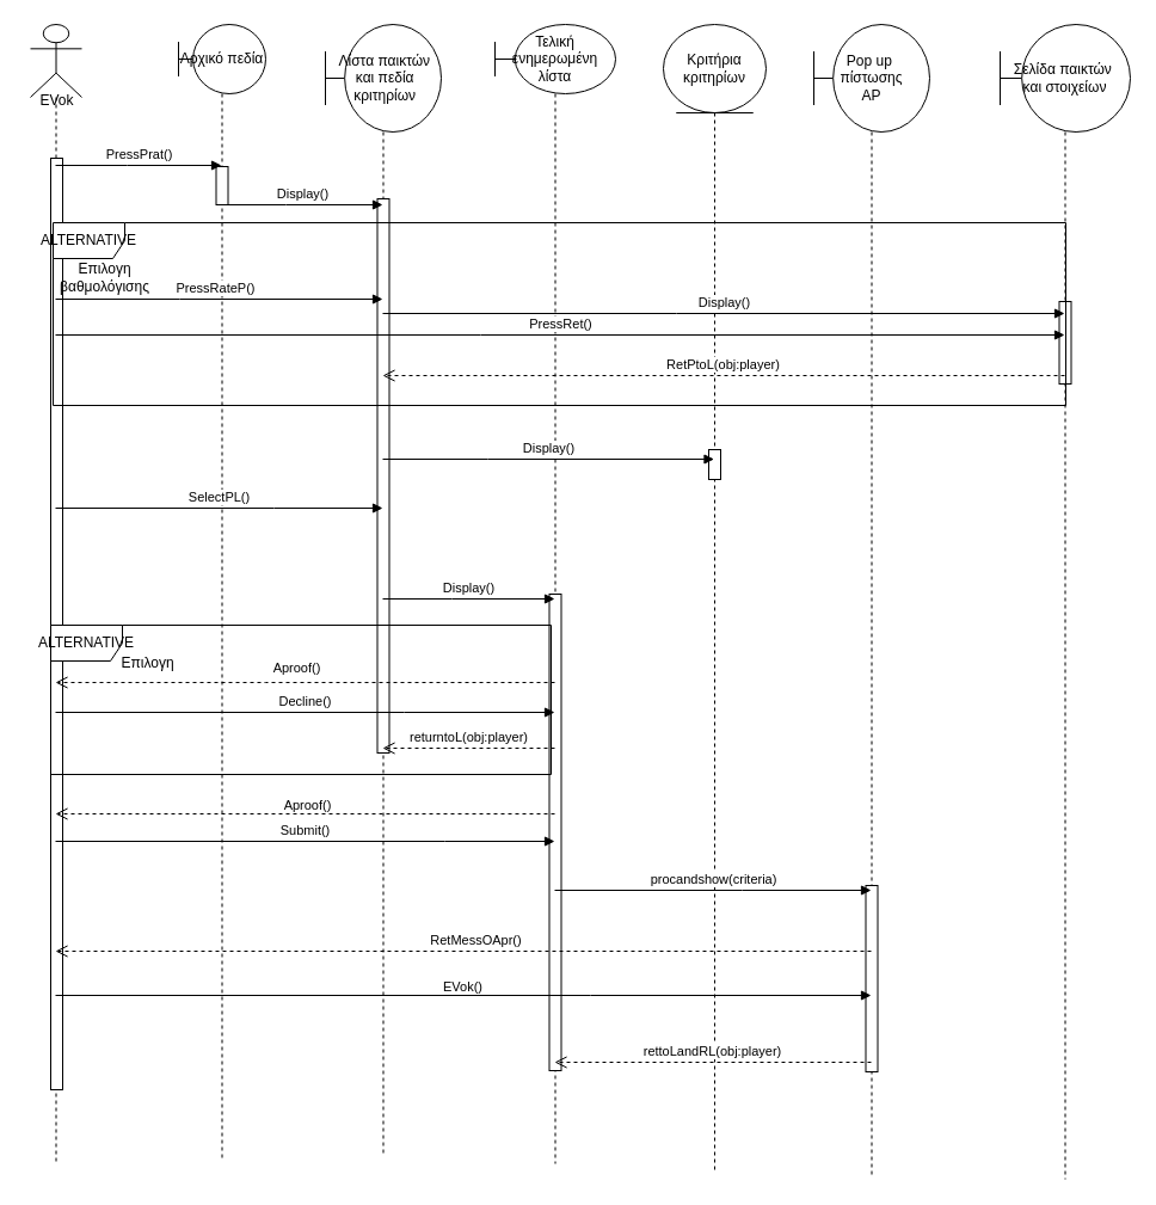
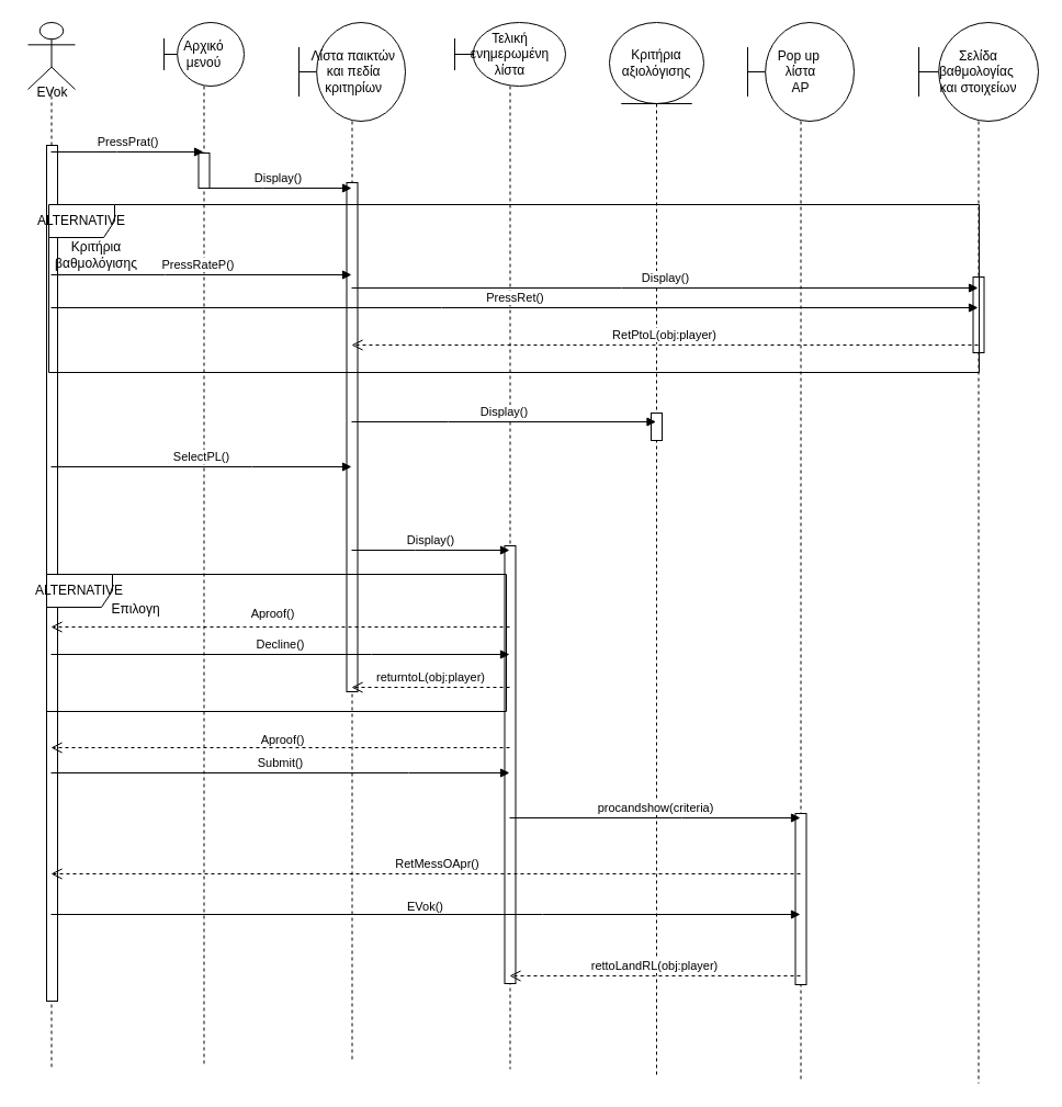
  <mxCell id="0" />
  <mxCell id="1" parent="0" />
  <mxCell id="2" value="" style="shape=umlLifeline;perimeter=lifelinePerimeter;whiteSpace=wrap;html=1;container=1;dropTarget=0;collapsible=0;recursiveResize=0;outlineConnect=0;portConstraint=eastwest;newEdgeStyle={&quot;edgeStyle&quot;:&quot;elbowEdgeStyle&quot;,&quot;elbow&quot;:&quot;vertical&quot;,&quot;curved&quot;:0,&quot;rounded&quot;:0};participant=umlActor;size=61;" vertex="1" parent="1"><mxGeometry x="25" y="20" width="43" height="954" as="geometry" /></mxCell>
  <mxCell id="3" value="" style="html=1;points=[];perimeter=orthogonalPerimeter;outlineConnect=0;targetShapes=umlLifeline;portConstraint=eastwest;newEdgeStyle={&quot;edgeStyle&quot;:&quot;elbowEdgeStyle&quot;,&quot;elbow&quot;:&quot;vertical&quot;,&quot;curved&quot;:0,&quot;rounded&quot;:0};" vertex="1" parent="2"><mxGeometry x="17" y="112" width="10" height="780" as="geometry" /></mxCell>
- <mxCell id="4" value="Αρχικό πεδία" style="shape=umlLifeline;perimeter=lifelinePerimeter;whiteSpace=wrap;html=1;container=1;dropTarget=0;collapsible=0;recursiveResize=0;outlineConnect=0;portConstraint=eastwest;newEdgeStyle={&quot;edgeStyle&quot;:&quot;elbowEdgeStyle&quot;,&quot;elbow&quot;:&quot;vertical&quot;,&quot;curved&quot;:0,&quot;rounded&quot;:0};participant=umlBoundary;size=58;" vertex="1" parent="1"><mxGeometry x="149" y="20" width="73" height="951" as="geometry" /></mxCell>
+ <mxCell id="4" value="Αρχικό μενού" style="shape=umlLifeline;perimeter=lifelinePerimeter;whiteSpace=wrap;html=1;container=1;dropTarget=0;collapsible=0;recursiveResize=0;outlineConnect=0;portConstraint=eastwest;newEdgeStyle={&quot;edgeStyle&quot;:&quot;elbowEdgeStyle&quot;,&quot;elbow&quot;:&quot;vertical&quot;,&quot;curved&quot;:0,&quot;rounded&quot;:0};participant=umlBoundary;size=58;" vertex="1" parent="1"><mxGeometry x="149" y="20" width="73" height="951" as="geometry" /></mxCell>
  <mxCell id="5" value="" style="html=1;points=[];perimeter=orthogonalPerimeter;outlineConnect=0;targetShapes=umlLifeline;portConstraint=eastwest;newEdgeStyle={&quot;edgeStyle&quot;:&quot;elbowEdgeStyle&quot;,&quot;elbow&quot;:&quot;vertical&quot;,&quot;curved&quot;:0,&quot;rounded&quot;:0};" vertex="1" parent="4"><mxGeometry x="31.5" y="119" width="10" height="32" as="geometry" /></mxCell>
  <mxCell id="6" value="&lt;span style=&quot;white-space: pre;&quot;&gt; &lt;/span&gt;Λίστα παικτών&lt;br&gt;&lt;span style=&quot;white-space: pre;&quot;&gt; &lt;/span&gt;και πεδία&lt;br&gt;&lt;span style=&quot;white-space: pre;&quot;&gt; &lt;/span&gt;κριτηρίων" style="shape=umlLifeline;perimeter=lifelinePerimeter;whiteSpace=wrap;html=1;container=1;dropTarget=0;collapsible=0;recursiveResize=0;outlineConnect=0;portConstraint=eastwest;newEdgeStyle={&quot;edgeStyle&quot;:&quot;elbowEdgeStyle&quot;,&quot;elbow&quot;:&quot;vertical&quot;,&quot;curved&quot;:0,&quot;rounded&quot;:0};participant=umlBoundary;size=90;" vertex="1" parent="1"><mxGeometry x="272" y="20" width="97" height="948" as="geometry" /></mxCell>
  <mxCell id="7" value="" style="html=1;points=[];perimeter=orthogonalPerimeter;outlineConnect=0;targetShapes=umlLifeline;portConstraint=eastwest;newEdgeStyle={&quot;edgeStyle&quot;:&quot;elbowEdgeStyle&quot;,&quot;elbow&quot;:&quot;vertical&quot;,&quot;curved&quot;:0,&quot;rounded&quot;:0};" vertex="1" parent="6"><mxGeometry x="43.5" y="146" width="10" height="464" as="geometry" /></mxCell>
  <mxCell id="8" value="Τελική ενημερωμένη λίστα" style="shape=umlLifeline;perimeter=lifelinePerimeter;whiteSpace=wrap;html=1;container=1;dropTarget=0;collapsible=0;recursiveResize=0;outlineConnect=0;portConstraint=eastwest;newEdgeStyle={&quot;edgeStyle&quot;:&quot;elbowEdgeStyle&quot;,&quot;elbow&quot;:&quot;vertical&quot;,&quot;curved&quot;:0,&quot;rounded&quot;:0};participant=umlBoundary;size=58;" vertex="1" parent="1"><mxGeometry x="414" y="20" width="101" height="954" as="geometry" /></mxCell>
  <mxCell id="9" value="" style="html=1;points=[];perimeter=orthogonalPerimeter;outlineConnect=0;targetShapes=umlLifeline;portConstraint=eastwest;newEdgeStyle={&quot;edgeStyle&quot;:&quot;elbowEdgeStyle&quot;,&quot;elbow&quot;:&quot;vertical&quot;,&quot;curved&quot;:0,&quot;rounded&quot;:0};" vertex="1" parent="8"><mxGeometry x="45.5" y="477" width="10" height="399" as="geometry" /></mxCell>
- <mxCell id="10" value="Κριτήρια&lt;br&gt;κριτηρίων" style="shape=umlLifeline;perimeter=lifelinePerimeter;whiteSpace=wrap;html=1;container=1;dropTarget=0;collapsible=0;recursiveResize=0;outlineConnect=0;portConstraint=eastwest;newEdgeStyle={&quot;edgeStyle&quot;:&quot;elbowEdgeStyle&quot;,&quot;elbow&quot;:&quot;vertical&quot;,&quot;curved&quot;:0,&quot;rounded&quot;:0};participant=umlEntity;size=74;" vertex="1" parent="1"><mxGeometry x="555" y="20" width="86" height="960" as="geometry" /></mxCell>
+ <mxCell id="10" value="Κριτήρια&lt;br&gt;αξιολόγισης" style="shape=umlLifeline;perimeter=lifelinePerimeter;whiteSpace=wrap;html=1;container=1;dropTarget=0;collapsible=0;recursiveResize=0;outlineConnect=0;portConstraint=eastwest;newEdgeStyle={&quot;edgeStyle&quot;:&quot;elbowEdgeStyle&quot;,&quot;elbow&quot;:&quot;vertical&quot;,&quot;curved&quot;:0,&quot;rounded&quot;:0};participant=umlEntity;size=74;" vertex="1" parent="1"><mxGeometry x="555" y="20" width="86" height="960" as="geometry" /></mxCell>
  <mxCell id="11" value="" style="html=1;points=[];perimeter=orthogonalPerimeter;outlineConnect=0;targetShapes=umlLifeline;portConstraint=eastwest;newEdgeStyle={&quot;edgeStyle&quot;:&quot;elbowEdgeStyle&quot;,&quot;elbow&quot;:&quot;vertical&quot;,&quot;curved&quot;:0,&quot;rounded&quot;:0};" vertex="1" parent="10"><mxGeometry x="38" y="356" width="10" height="25" as="geometry" /></mxCell>
- <mxCell id="12" value="Pop up&amp;nbsp;&lt;br&gt;πίστωσης&lt;br&gt;AP" style="shape=umlLifeline;perimeter=lifelinePerimeter;whiteSpace=wrap;html=1;container=1;dropTarget=0;collapsible=0;recursiveResize=0;outlineConnect=0;portConstraint=eastwest;newEdgeStyle={&quot;edgeStyle&quot;:&quot;elbowEdgeStyle&quot;,&quot;elbow&quot;:&quot;vertical&quot;,&quot;curved&quot;:0,&quot;rounded&quot;:0};participant=umlBoundary;size=90;" vertex="1" parent="1"><mxGeometry x="681" y="20" width="97" height="963" as="geometry" /></mxCell>
+ <mxCell id="12" value="Pop up&amp;nbsp;&lt;br&gt;λίστα&lt;br&gt;AP" style="shape=umlLifeline;perimeter=lifelinePerimeter;whiteSpace=wrap;html=1;container=1;dropTarget=0;collapsible=0;recursiveResize=0;outlineConnect=0;portConstraint=eastwest;newEdgeStyle={&quot;edgeStyle&quot;:&quot;elbowEdgeStyle&quot;,&quot;elbow&quot;:&quot;vertical&quot;,&quot;curved&quot;:0,&quot;rounded&quot;:0};participant=umlBoundary;size=90;" vertex="1" parent="1"><mxGeometry x="681" y="20" width="97" height="963" as="geometry" /></mxCell>
  <mxCell id="13" value="" style="html=1;points=[];perimeter=orthogonalPerimeter;outlineConnect=0;targetShapes=umlLifeline;portConstraint=eastwest;newEdgeStyle={&quot;edgeStyle&quot;:&quot;elbowEdgeStyle&quot;,&quot;elbow&quot;:&quot;vertical&quot;,&quot;curved&quot;:0,&quot;rounded&quot;:0};" vertex="1" parent="12"><mxGeometry x="43.5" y="721" width="10" height="156" as="geometry" /></mxCell>
- <mxCell id="14" value="Σελίδα παικτών&amp;nbsp;&lt;br&gt;και στοιχείων" style="shape=umlLifeline;perimeter=lifelinePerimeter;whiteSpace=wrap;html=1;container=1;dropTarget=0;collapsible=0;recursiveResize=0;outlineConnect=0;portConstraint=eastwest;newEdgeStyle={&quot;edgeStyle&quot;:&quot;elbowEdgeStyle&quot;,&quot;elbow&quot;:&quot;vertical&quot;,&quot;curved&quot;:0,&quot;rounded&quot;:0};participant=umlBoundary;size=90;" vertex="1" parent="1"><mxGeometry x="837" y="20" width="109" height="967" as="geometry" /></mxCell>
+ <mxCell id="14" value="Σελίδα βαθμολογίας&amp;nbsp;&lt;br&gt;και στοιχείων" style="shape=umlLifeline;perimeter=lifelinePerimeter;whiteSpace=wrap;html=1;container=1;dropTarget=0;collapsible=0;recursiveResize=0;outlineConnect=0;portConstraint=eastwest;newEdgeStyle={&quot;edgeStyle&quot;:&quot;elbowEdgeStyle&quot;,&quot;elbow&quot;:&quot;vertical&quot;,&quot;curved&quot;:0,&quot;rounded&quot;:0};participant=umlBoundary;size=90;" vertex="1" parent="1"><mxGeometry x="837" y="20" width="109" height="967" as="geometry" /></mxCell>
  <mxCell id="15" value="" style="html=1;points=[];perimeter=orthogonalPerimeter;outlineConnect=0;targetShapes=umlLifeline;portConstraint=eastwest;newEdgeStyle={&quot;edgeStyle&quot;:&quot;elbowEdgeStyle&quot;,&quot;elbow&quot;:&quot;vertical&quot;,&quot;curved&quot;:0,&quot;rounded&quot;:0};" vertex="1" parent="14"><mxGeometry x="49.5" y="232" width="10" height="69" as="geometry" /></mxCell>
  <mxCell id="16" value="PressPrat()" style="html=1;verticalAlign=bottom;endArrow=block;edgeStyle=elbowEdgeStyle;elbow=vertical;curved=0;rounded=0;" edge="1" parent="1" source="2" target="4"><mxGeometry width="80" relative="1" as="geometry"><mxPoint x="381" y="294" as="sourcePoint" /><mxPoint x="461" y="294" as="targetPoint" /><Array as="points"><mxPoint x="106" y="138" /></Array></mxGeometry></mxCell>
  <mxCell id="17" value="Display()" style="html=1;verticalAlign=bottom;endArrow=block;edgeStyle=elbowEdgeStyle;elbow=vertical;curved=0;rounded=0;" edge="1" parent="1" source="4" target="6"><mxGeometry width="80" relative="1" as="geometry"><mxPoint x="381" y="294" as="sourcePoint" /><mxPoint x="461" y="294" as="targetPoint" /><Array as="points"><mxPoint x="239" y="171" /></Array></mxGeometry></mxCell>
  <mxCell id="18" value="SelectPL()" style="html=1;verticalAlign=bottom;endArrow=block;edgeStyle=elbowEdgeStyle;elbow=vertical;curved=0;rounded=0;" edge="1" parent="1" source="2" target="6"><mxGeometry width="80" relative="1" as="geometry"><mxPoint x="381" y="294" as="sourcePoint" /><mxPoint x="461" y="294" as="targetPoint" /><Array as="points"><mxPoint x="229" y="425" /></Array></mxGeometry></mxCell>
  <mxCell id="19" value="Aproof()" style="html=1;verticalAlign=bottom;endArrow=open;dashed=1;endSize=8;edgeStyle=elbowEdgeStyle;elbow=vertical;curved=0;rounded=0;" edge="1" parent="1" source="8" target="2"><mxGeometry x="-0.01" y="2" relative="1" as="geometry"><mxPoint x="461" y="294" as="sourcePoint" /><mxPoint x="381" y="294" as="targetPoint" /><Array as="points"><mxPoint x="357" y="681" /><mxPoint x="245" y="380" /></Array><mxPoint as="offset" /></mxGeometry></mxCell>
  <mxCell id="20" value="Submit()" style="html=1;verticalAlign=bottom;endArrow=block;edgeStyle=elbowEdgeStyle;elbow=vertical;curved=0;rounded=0;" edge="1" parent="1" source="2" target="8"><mxGeometry width="80" relative="1" as="geometry"><mxPoint x="381" y="294" as="sourcePoint" /><mxPoint x="461" y="294" as="targetPoint" /><Array as="points"><mxPoint x="372" y="704" /></Array></mxGeometry></mxCell>
  <mxCell id="21" value="procandshow(criteria)" style="html=1;verticalAlign=bottom;endArrow=block;edgeStyle=elbowEdgeStyle;elbow=vertical;curved=0;rounded=0;" edge="1" parent="1" source="8" target="12"><mxGeometry x="0.004" width="80" relative="1" as="geometry"><mxPoint x="381" y="294" as="sourcePoint" /><mxPoint x="461" y="294" as="targetPoint" /><Array as="points"><mxPoint x="621" y="745" /></Array><mxPoint as="offset" /></mxGeometry></mxCell>
  <mxCell id="22" value="RetMessOApr()" style="html=1;verticalAlign=bottom;endArrow=open;dashed=1;endSize=8;edgeStyle=elbowEdgeStyle;elbow=vertical;curved=0;rounded=0;" edge="1" parent="1" source="12" target="2"><mxGeometry x="-0.031" relative="1" as="geometry"><mxPoint x="461" y="294" as="sourcePoint" /><mxPoint x="381" y="294" as="targetPoint" /><Array as="points"><mxPoint x="547" y="796" /></Array><mxPoint as="offset" /></mxGeometry></mxCell>
  <mxCell id="23" value="EVok()" style="html=1;verticalAlign=bottom;endArrow=block;edgeStyle=elbowEdgeStyle;elbow=vertical;curved=0;rounded=0;" edge="1" parent="1" source="2" target="12"><mxGeometry x="-0.002" y="-2" width="80" relative="1" as="geometry"><mxPoint x="381" y="294" as="sourcePoint" /><mxPoint x="461" y="294" as="targetPoint" /><Array as="points"><mxPoint x="494" y="833" /></Array><mxPoint as="offset" /></mxGeometry></mxCell>
  <mxCell id="24" value="rettoLandRL(obj:player)" style="html=1;verticalAlign=bottom;endArrow=open;dashed=1;endSize=8;edgeStyle=elbowEdgeStyle;elbow=vertical;curved=0;rounded=0;" edge="1" parent="1" source="12" target="8"><mxGeometry relative="1" as="geometry"><mxPoint x="461" y="294" as="sourcePoint" /><mxPoint x="381" y="294" as="targetPoint" /><Array as="points"><mxPoint x="672" y="889" /></Array></mxGeometry></mxCell>
  <mxCell id="25" value="ALTERNATIVE" style="shape=umlFrame;whiteSpace=wrap;html=1;pointerEvents=0;" vertex="1" parent="1"><mxGeometry x="42" y="523" width="419" height="125" as="geometry" /></mxCell>
  <mxCell id="26" value="Επιλογη" style="text;html=1;align=center;verticalAlign=middle;resizable=0;points=[];autosize=1;strokeColor=none;fillColor=none;" vertex="1" parent="1"><mxGeometry x="88" y="542" width="69" height="26" as="geometry" /></mxCell>
  <mxCell id="27" value="Aproof()" style="html=1;verticalAlign=bottom;endArrow=open;dashed=1;endSize=8;edgeStyle=elbowEdgeStyle;elbow=vertical;curved=0;rounded=0;" edge="1" parent="1" source="8" target="2"><mxGeometry x="0.034" y="-3" relative="1" as="geometry"><mxPoint x="474" y="414" as="sourcePoint" /><mxPoint x="56" y="414" as="targetPoint" /><Array as="points"><mxPoint x="222" y="571" /></Array><mxPoint as="offset" /></mxGeometry></mxCell>
  <mxCell id="28" value="Decline()" style="html=1;verticalAlign=bottom;endArrow=block;edgeStyle=elbowEdgeStyle;elbow=vertical;curved=0;rounded=0;" edge="1" parent="1" source="2" target="8"><mxGeometry width="80" relative="1" as="geometry"><mxPoint x="56" y="440" as="sourcePoint" /><mxPoint x="474" y="440" as="targetPoint" /><Array as="points"><mxPoint x="338" y="596" /></Array></mxGeometry></mxCell>
  <mxCell id="29" value="returntoL(obj:player)" style="html=1;verticalAlign=bottom;endArrow=open;dashed=1;endSize=8;edgeStyle=elbowEdgeStyle;elbow=vertical;curved=0;rounded=0;" edge="1" parent="1" source="8" target="6"><mxGeometry relative="1" as="geometry"><mxPoint x="461" y="494" as="sourcePoint" /><mxPoint x="381" y="494" as="targetPoint" /><Array as="points"><mxPoint x="380" y="626" /></Array></mxGeometry></mxCell>
  <mxCell id="30" value="EVok" style="text;html=1;align=center;verticalAlign=middle;resizable=0;points=[];autosize=1;strokeColor=none;fillColor=none;" vertex="1" parent="1"><mxGeometry x="20.5" y="71" width="52" height="26" as="geometry" /></mxCell>
  <mxCell id="31" value="ALTERNATIVE" style="shape=umlFrame;whiteSpace=wrap;html=1;pointerEvents=0;" vertex="1" parent="1"><mxGeometry x="44" y="186" width="848" height="153" as="geometry" /></mxCell>
- <mxCell id="32" value="Επιλογη&lt;br&gt;βαθμολόγισης" style="text;html=1;align=center;verticalAlign=middle;resizable=0;points=[];autosize=1;strokeColor=none;fillColor=none;" vertex="1" parent="1"><mxGeometry x="40" y="211" width="93" height="41" as="geometry" /></mxCell>
+ <mxCell id="32" value="Κριτήρια&lt;br&gt;βαθμολόγισης" style="text;html=1;align=center;verticalAlign=middle;resizable=0;points=[];autosize=1;strokeColor=none;fillColor=none;" vertex="1" parent="1"><mxGeometry x="40" y="211" width="93" height="41" as="geometry" /></mxCell>
  <mxCell id="33" value="PressRateP()" style="html=1;verticalAlign=bottom;endArrow=block;edgeStyle=elbowEdgeStyle;elbow=vertical;curved=0;rounded=0;" edge="1" parent="1" source="2" target="6"><mxGeometry x="-0.022" width="80" relative="1" as="geometry"><mxPoint x="381" y="526" as="sourcePoint" /><mxPoint x="461" y="526" as="targetPoint" /><Array as="points"><mxPoint x="150" y="250" /></Array><mxPoint as="offset" /></mxGeometry></mxCell>
  <mxCell id="34" value="Display()" style="html=1;verticalAlign=bottom;endArrow=block;edgeStyle=elbowEdgeStyle;elbow=vertical;curved=0;rounded=0;" edge="1" parent="1" source="6" target="14"><mxGeometry width="80" relative="1" as="geometry"><mxPoint x="381" y="526" as="sourcePoint" /><mxPoint x="461" y="526" as="targetPoint" /><Array as="points"><mxPoint x="566" y="262" /></Array></mxGeometry></mxCell>
  <mxCell id="35" value="PressRet()" style="html=1;verticalAlign=bottom;endArrow=block;edgeStyle=elbowEdgeStyle;elbow=vertical;curved=0;rounded=0;" edge="1" parent="1" source="2" target="14"><mxGeometry x="0.001" width="80" relative="1" as="geometry"><mxPoint x="381" y="526" as="sourcePoint" /><mxPoint x="461" y="526" as="targetPoint" /><Array as="points"><mxPoint x="402" y="280" /></Array><mxPoint as="offset" /></mxGeometry></mxCell>
  <mxCell id="36" value="RetPtoL(obj:player)" style="html=1;verticalAlign=bottom;endArrow=open;dashed=1;endSize=8;edgeStyle=elbowEdgeStyle;elbow=vertical;curved=0;rounded=0;" edge="1" parent="1" source="14" target="6"><mxGeometry relative="1" as="geometry"><mxPoint x="461" y="526" as="sourcePoint" /><mxPoint x="381" y="526" as="targetPoint" /><Array as="points"><mxPoint x="549" y="314" /></Array></mxGeometry></mxCell>
  <mxCell id="37" value="Display()" style="html=1;verticalAlign=bottom;endArrow=block;edgeStyle=elbowEdgeStyle;elbow=vertical;curved=0;rounded=0;" edge="1" parent="1" source="6" target="10"><mxGeometry width="80" relative="1" as="geometry"><mxPoint x="383" y="507" as="sourcePoint" /><mxPoint x="463" y="507" as="targetPoint" /><Array as="points"><mxPoint x="408" y="384" /><mxPoint x="390" y="380" /><mxPoint x="376" y="396" /></Array></mxGeometry></mxCell>
  <mxCell id="38" value="Display()" style="html=1;verticalAlign=bottom;endArrow=block;edgeStyle=elbowEdgeStyle;elbow=vertical;curved=0;rounded=0;" edge="1" parent="1" source="6" target="8"><mxGeometry width="80" relative="1" as="geometry"><mxPoint x="385" y="607" as="sourcePoint" /><mxPoint x="465" y="607" as="targetPoint" /><Array as="points"><mxPoint x="378" y="501" /></Array></mxGeometry></mxCell>
